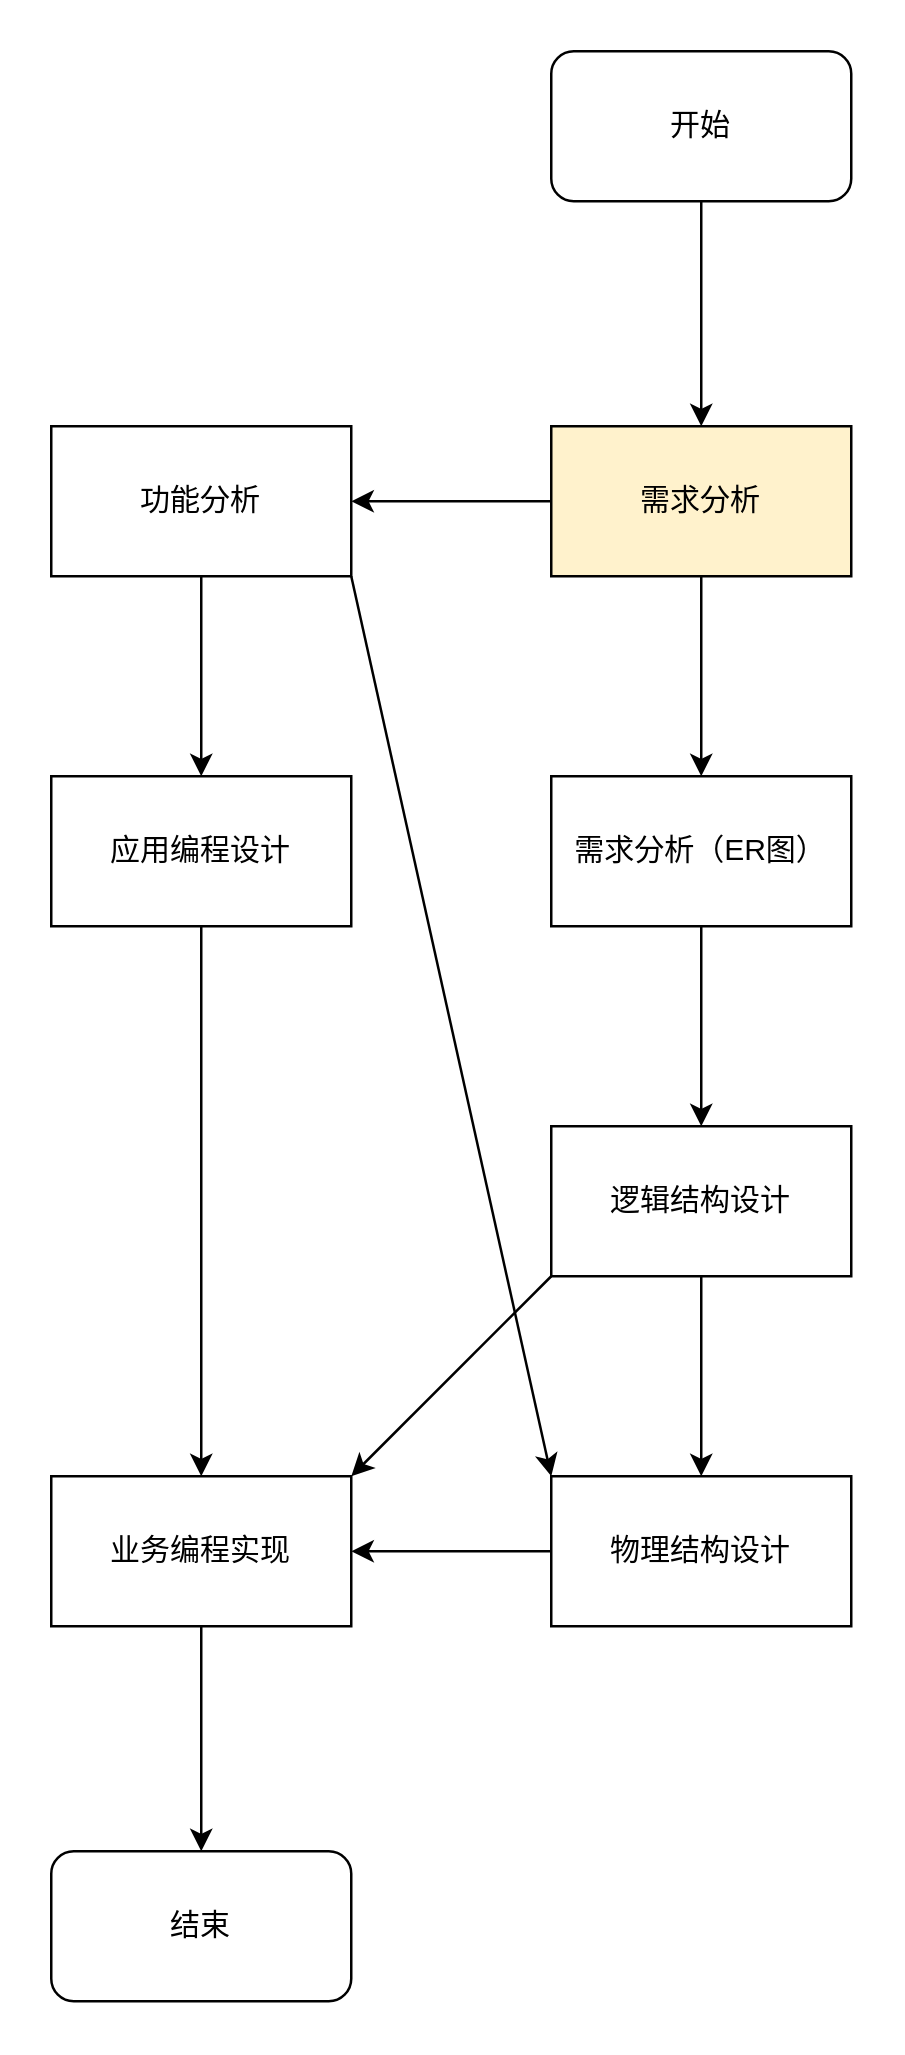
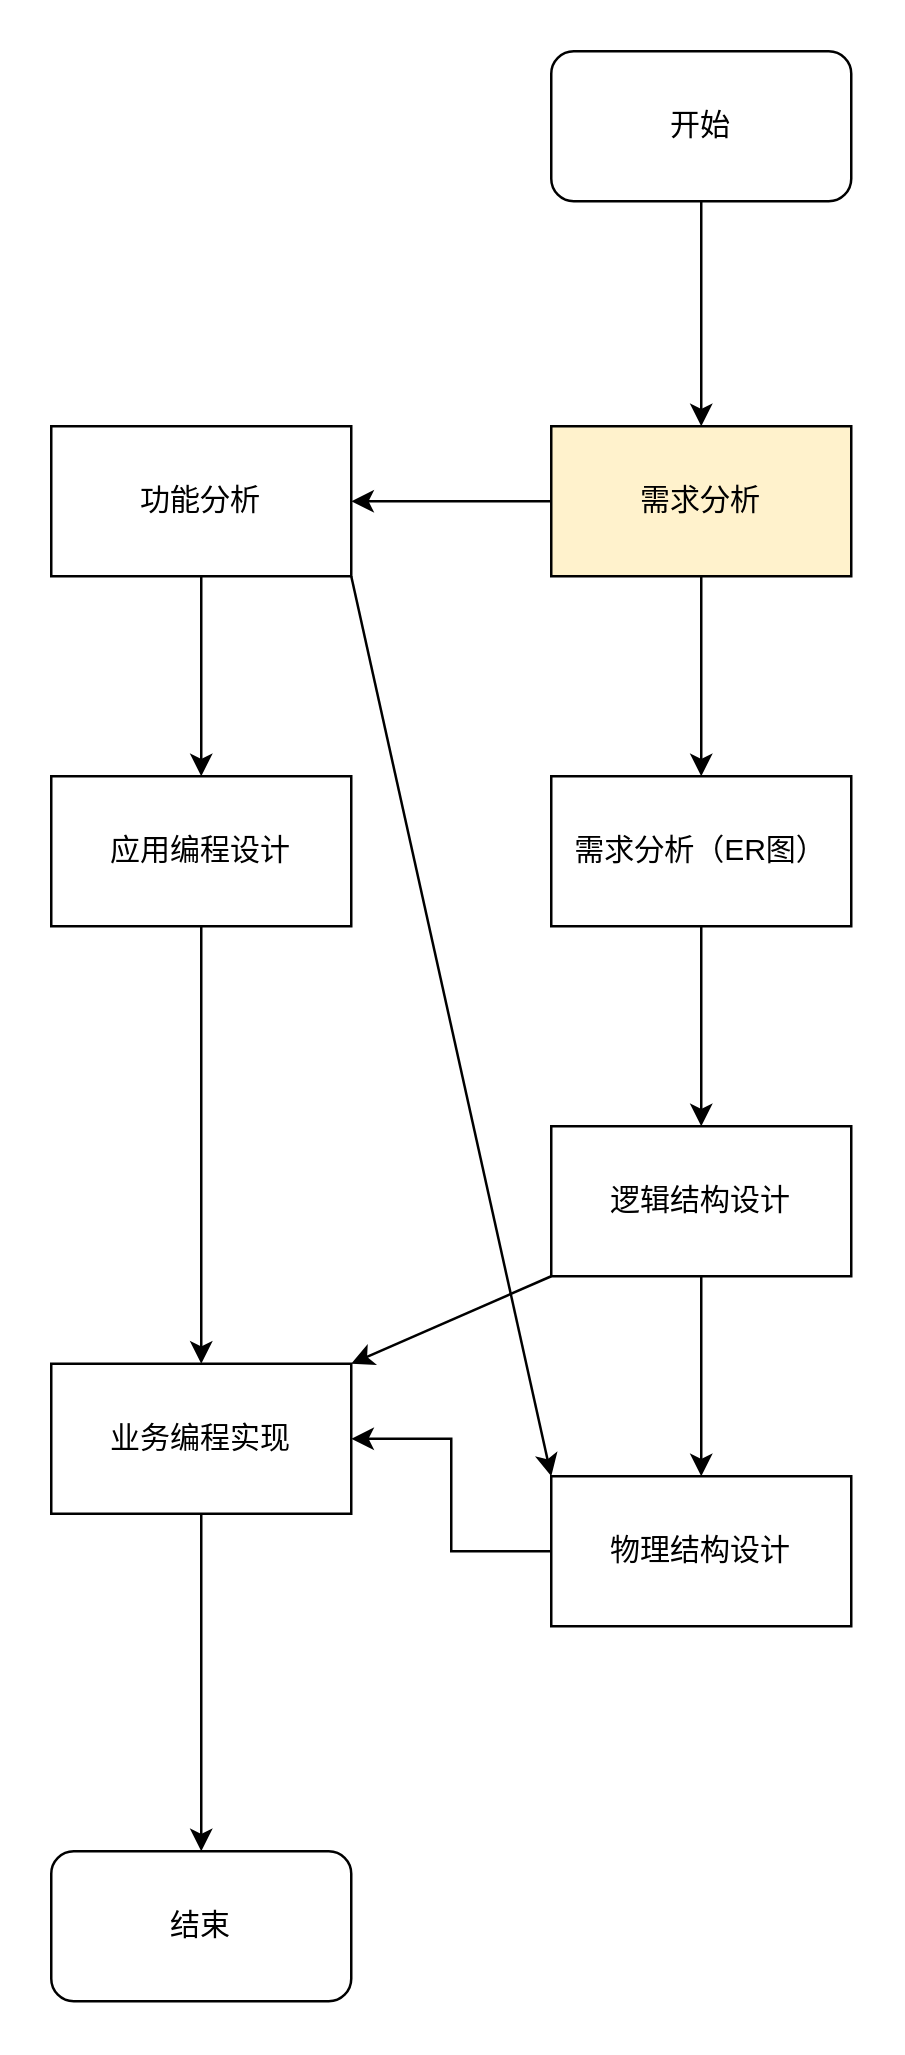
  <mxCell id="0" />
  <mxCell id="1" parent="0" />
  <mxCell id="2" value="" style="edgeStyle=orthogonalEdgeStyle;rounded=0;orthogonalLoop=1;jettySize=auto;html=1;" edge="1" parent="1" source="3" target="6"><mxGeometry relative="1" as="geometry"><mxPoint x="280" y="150" as="sourcePoint" /></mxGeometry></mxCell>
  <mxCell id="3" value="开始" style="rounded=1;whiteSpace=wrap;html=1;" vertex="1" parent="1"><mxGeometry x="220" width="120" height="60" as="geometry" y="20" /></mxCell>
  <mxCell id="4" value="" style="edgeStyle=orthogonalEdgeStyle;rounded=0;orthogonalLoop=1;jettySize=auto;html=1;" edge="1" parent="1" source="6" target="8"><mxGeometry relative="1" as="geometry" /></mxCell>
  <mxCell id="5" value="" style="edgeStyle=orthogonalEdgeStyle;rounded=0;orthogonalLoop=1;jettySize=auto;html=1;" edge="1" parent="1" source="6" target="10"><mxGeometry relative="1" as="geometry" /></mxCell>
  <mxCell id="6" value="需求分析" style="rounded=0;whiteSpace=wrap;html=1;fillColor=#fff2cc;" vertex="1" parent="1"><mxGeometry x="220" y="170" width="120" height="60" as="geometry" /></mxCell>
  <mxCell id="7" value="" style="edgeStyle=orthogonalEdgeStyle;rounded=0;orthogonalLoop=1;jettySize=auto;html=1;" edge="1" parent="1" source="8" target="16"><mxGeometry relative="1" as="geometry" /></mxCell>
  <mxCell id="8" value="需求分析（ER图）" style="whiteSpace=wrap;html=1;rounded=0;" vertex="1" parent="1"><mxGeometry x="220" y="310" width="120" height="60" as="geometry" /></mxCell>
  <mxCell id="9" value="" style="edgeStyle=orthogonalEdgeStyle;rounded=0;orthogonalLoop=1;jettySize=auto;html=1;" edge="1" parent="1" source="10" target="12"><mxGeometry relative="1" as="geometry" /></mxCell>
  <mxCell id="10" value="功能分析" style="whiteSpace=wrap;html=1;rounded=0;" vertex="1" parent="1"><mxGeometry x="20" y="170" width="120" height="60" as="geometry" /></mxCell>
  <mxCell id="11" value="" style="edgeStyle=orthogonalEdgeStyle;rounded=0;orthogonalLoop=1;jettySize=auto;html=1;" edge="1" parent="1" source="12" target="14"><mxGeometry relative="1" as="geometry" /></mxCell>
  <mxCell id="12" value="应用编程设计" style="whiteSpace=wrap;html=1;rounded=0;" vertex="1" parent="1"><mxGeometry x="20" y="310" width="120" height="60" as="geometry" /></mxCell>
  <mxCell id="13" value="" style="edgeStyle=orthogonalEdgeStyle;rounded=0;orthogonalLoop=1;jettySize=auto;html=1;" edge="1" parent="1" source="14" target="19"><mxGeometry relative="1" as="geometry" /></mxCell>
- <mxCell id="14" value="业务编程实现" style="whiteSpace=wrap;html=1;rounded=0;" vertex="1" parent="1"><mxGeometry x="20" y="590" width="120" height="60" as="geometry" /></mxCell>
+ <mxCell id="14" value="业务编程实现" style="whiteSpace=wrap;html=1;rounded=0;" vertex="1" parent="1"><mxGeometry x="20" y="545" width="120" height="60" as="geometry" /></mxCell>
  <mxCell id="15" value="" style="edgeStyle=orthogonalEdgeStyle;rounded=0;orthogonalLoop=1;jettySize=auto;html=1;" edge="1" parent="1" source="16" target="18"><mxGeometry relative="1" as="geometry" /></mxCell>
  <mxCell id="16" value="逻辑结构设计" style="whiteSpace=wrap;html=1;rounded=0;" vertex="1" parent="1"><mxGeometry x="220" y="450" width="120" height="60" as="geometry" /></mxCell>
  <mxCell id="17" value="" style="edgeStyle=orthogonalEdgeStyle;rounded=0;orthogonalLoop=1;jettySize=auto;html=1;" edge="1" parent="1" source="18" target="14"><mxGeometry relative="1" as="geometry" /></mxCell>
  <mxCell id="18" value="物理结构设计" style="whiteSpace=wrap;html=1;rounded=0;" vertex="1" parent="1"><mxGeometry x="220" y="590" width="120" height="60" as="geometry" /></mxCell>
  <mxCell id="19" value="结束" style="rounded=1;whiteSpace=wrap;html=1;" vertex="1" parent="1"><mxGeometry x="20" y="740" width="120" height="60" as="geometry" /></mxCell>
  <mxCell id="20" value="" style="endArrow=classic;html=1;rounded=0;exitX=1;exitY=1;exitDx=0;exitDy=0;entryX=0;entryY=0;entryDx=0;entryDy=0;" edge="1" parent="1" source="10" target="18"><mxGeometry width="50" height="50" relative="1" as="geometry"><mxPoint x="160" y="410" as="sourcePoint" /><mxPoint x="210" y="360" as="targetPoint" /></mxGeometry></mxCell>
  <mxCell id="21" value="" style="endArrow=classic;html=1;rounded=0;exitX=0;exitY=1;exitDx=0;exitDy=0;entryX=1;entryY=0;entryDx=0;entryDy=0;" edge="1" parent="1" source="16" target="14"><mxGeometry width="50" height="50" relative="1" as="geometry"><mxPoint x="150" y="240" as="sourcePoint" /><mxPoint x="230" y="600" as="targetPoint" /></mxGeometry></mxCell>
